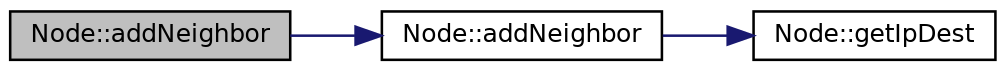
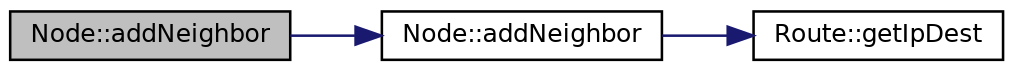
  digraph {
    rankdir=LR
    node [color=black fillcolor=white fontname=Helvetica fontsize=10 shape=record style=filled]
    edge [color=midnightblue fontname=Helvetica fontsize=10 labelfontname=Helvetica labelfontsize=10 style=solid]
    n1 [fillcolor=grey75 fontcolor=black height=0.2 label="Node::addNeighbor" width=0.4]
    n2 [height=0.2 label="Node::addNeighbor" width=0.4]
-   n3 [height=0.2 label="Node::getIpDest" width=0.4]
+   n3 [height=0.2 label="Route::getIpDest" width=0.4]
    n1 -> n2
    n2 -> n3
  }
